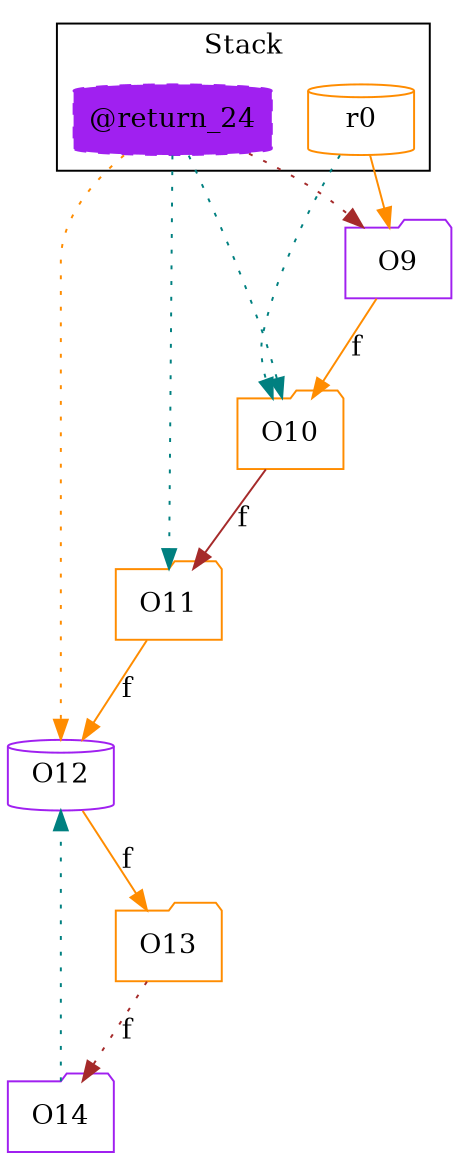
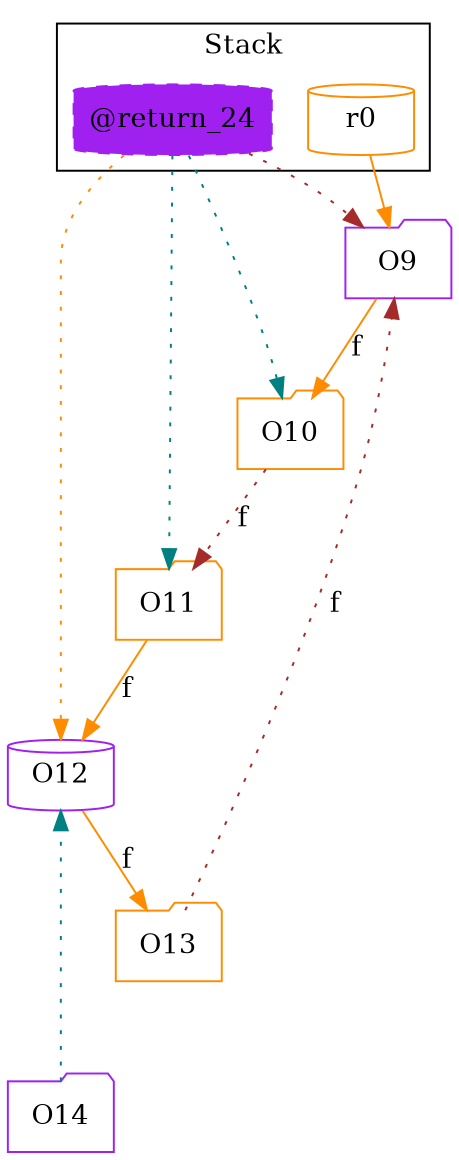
  digraph {
    rankDir=LR
    node [color=darkorange shape=folder]
    edge [color=darkorange style=dotted]
    r0 [shape=cylinder]
    "@return_24" [color=purple shape=cylinder style="filled,dashed"]
    O9 [color=purple]
    O10
    O12 [color=purple shape=cylinder]
    O11
    O13
    O14 [color=purple]
    subgraph cluster_1 {
      label=Stack
      r0
      "@return_24"
    }
    r0 -> O9 [style=solid]
-   r0 -> O10 [color=teal]
    "@return_24" -> O9 [color=brown]
    "@return_24" -> O10 [color=teal]
    "@return_24" -> O12
    "@return_24" -> O11 [color=teal]
    O9 -> O10 [label=f style=solid weight=0.2]
-   O10 -> O11 [color=brown label=f style=solid weight=0.2]
+   O10 -> O11 [color=brown label=f weight=0.2]
    O12 -> O13 [label=f style=solid weight=0.2]
    O11 -> O12 [label=f style=solid weight=0.2]
-   O13 -> O14 [color=brown label=f weight=0.2]
+   O13 -> O9 [color=brown label=f weight=0.2]
    O14 -> O12 [color=teal]
  }
